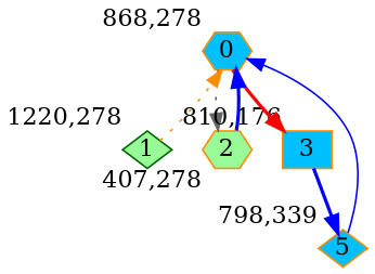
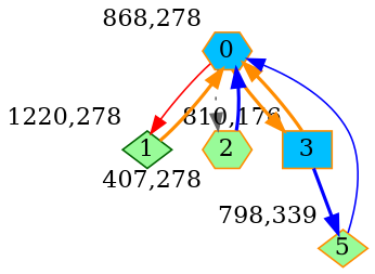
  digraph {
    bgcolor=white
    node [color=darkorange fillcolor=deepskyblue fixedsize=true shape=hexagon style=filled]
    edge [color=blue style=bold]
    0 [height=0.3 width=0.4 xlabel="868,278"]
    1 [color=darkgreen fillcolor=palegreen height=0.3 shape=diamond width=0.4 xlabel="1220,278"]
    2 [fillcolor=palegreen height=0.3 width=0.4 xlabel="407,278"]
    3 [height=0.3 shape=box width=0.4 xlabel="810,176"]
-   5 [height=0.3 shape=diamond width=0.4 xlabel="798,339"]
+   5 [fillcolor=palegreen height=0.3 shape=diamond width=0.4 xlabel="798,339"]
+   0 -> 1 [color=red style=solid]
    0 -> 2 [color=gray40 style=dotted]
-   0 -> 3 [color=red]
-   1 -> 0 [color=darkorange style=dotted]
+   0 -> 3 [color=darkorange]
+   1 -> 0 [color=darkorange]
    2 -> 0
+   3 -> 0 [color=darkorange]
    3 -> 5
    5 -> 0 [style=solid]
  }
